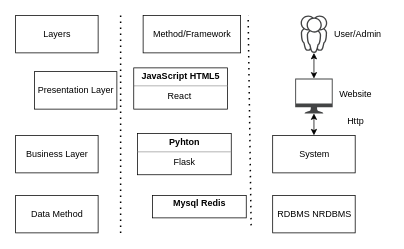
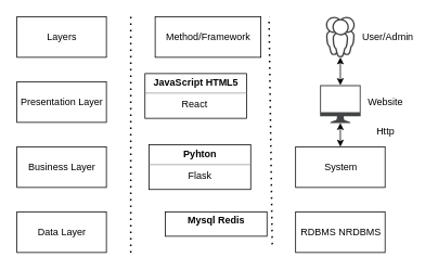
  <mxCell id="0" />
  <mxCell id="1" parent="0" />
  <mxCell id="2" value="Layers" style="html=1;" vertex="1" parent="1"><mxGeometry x="20" y="20" width="110" height="50" as="geometry" /></mxCell>
  <mxCell id="3" value="Method/Framework" style="html=1;" vertex="1" parent="1"><mxGeometry x="190" y="20" width="130" height="50" as="geometry" /></mxCell>
- <mxCell id="4" value="Presentation Layer" style="html=1;" vertex="1" parent="1"><mxGeometry x="45" y="95" width="110" height="50" as="geometry" /></mxCell>
+ <mxCell id="4" value="Presentation Layer" style="html=1;" vertex="1" parent="1"><mxGeometry x="20" y="100" width="110" height="50" as="geometry" /></mxCell>
  <mxCell id="5" value="Business Layer&lt;span style=&quot;color: rgba(0, 0, 0, 0); font-family: monospace; font-size: 0px; text-align: start;&quot;&gt;%3CmxGraphModel%3E%3Croot%3E%3CmxCell%20id%3D%220%22%2F%3E%3CmxCell%20id%3D%221%22%20parent%3D%220%22%2F%3E%3CmxCell%20id%3D%222%22%20value%3D%22Presentation%20Layer%22%20style%3D%22html%3D1%3B%22%20vertex%3D%221%22%20parent%3D%221%22%3E%3CmxGeometry%20x%3D%2290%22%20y%3D%22440%22%20width%3D%22110%22%20height%3D%2250%22%20as%3D%22geometry%22%2F%3E%3C%2FmxCell%3E%3C%2Froot%3E%3C%2FmxGraphModel%3E&lt;/span&gt;" style="html=1;" vertex="1" parent="1"><mxGeometry x="20" y="180" width="110" height="50" as="geometry" /></mxCell>
- <mxCell id="6" value="Data Method" style="html=1;" vertex="1" parent="1"><mxGeometry x="20" y="260" width="110" height="50" as="geometry" /></mxCell>
+ <mxCell id="6" value="Data Layer" style="html=1;" vertex="1" parent="1"><mxGeometry x="20" y="260" width="110" height="50" as="geometry" /></mxCell>
  <mxCell id="7" value="&lt;p style=&quot;margin:0px;margin-top:4px;text-align:center;&quot;&gt;&lt;b&gt;JavaScript HTML5&lt;/b&gt;&lt;/p&gt;&lt;hr size=&quot;1&quot;&gt;&lt;div style=&quot;text-align: center; height: 2px;&quot;&gt;React&amp;nbsp;&lt;/div&gt;" style="verticalAlign=top;align=left;overflow=fill;fontSize=12;fontFamily=Helvetica;html=1;" vertex="1" parent="1"><mxGeometry x="177.5" y="90" width="125" height="55" as="geometry" /></mxCell>
  <mxCell id="8" value="&lt;p style=&quot;margin:0px;margin-top:4px;text-align:center;&quot;&gt;&lt;b&gt;Pyhton&lt;/b&gt;&lt;/p&gt;&lt;hr size=&quot;1&quot;&gt;&lt;div style=&quot;text-align: center; height: 2px;&quot;&gt;Flask&lt;/div&gt;" style="verticalAlign=top;align=left;overflow=fill;fontSize=12;fontFamily=Helvetica;html=1;" vertex="1" parent="1"><mxGeometry x="182.5" y="177.5" width="125" height="55" as="geometry" /></mxCell>
  <mxCell id="9" value="&lt;p style=&quot;margin: 4px 0px 0px;&quot;&gt;&lt;b&gt;Mysql Redis&lt;/b&gt;&lt;/p&gt;" style="verticalAlign=top;align=center;overflow=fill;fontSize=12;fontFamily=Helvetica;html=1;" vertex="1" parent="1"><mxGeometry x="202.5" y="260" width="125" height="30" as="geometry" /></mxCell>
  <mxCell id="10" value="" style="endArrow=none;dashed=1;html=1;dashPattern=1 3;strokeWidth=2;rounded=0;" edge="1" parent="1"><mxGeometry width="50" height="50" relative="1" as="geometry"><mxPoint x="334" y="300" as="sourcePoint" /><mxPoint x="330" y="20" as="targetPoint" /></mxGeometry></mxCell>
  <mxCell id="11" value="" style="endArrow=none;dashed=1;html=1;dashPattern=1 3;strokeWidth=2;rounded=0;" edge="1" parent="1"><mxGeometry width="50" height="50" relative="1" as="geometry"><mxPoint x="160" y="310" as="sourcePoint" /><mxPoint x="160" y="20" as="targetPoint" /></mxGeometry></mxCell>
  <mxCell id="12" value="" style="sketch=0;pointerEvents=1;shadow=0;dashed=0;html=1;strokeColor=none;fillColor=#434445;aspect=fixed;labelPosition=center;verticalLabelPosition=bottom;verticalAlign=top;align=center;outlineConnect=0;shape=mxgraph.vvd.user_group;" vertex="1" parent="1"><mxGeometry x="400" y="20" width="35.5" height="50" as="geometry" /></mxCell>
  <mxCell id="13" value="User/Admin" style="text;html=1;align=center;verticalAlign=middle;resizable=0;points=[];autosize=1;strokeColor=none;fillColor=none;" vertex="1" parent="1"><mxGeometry x="435.5" y="35" width="80" height="20" as="geometry" /></mxCell>
  <mxCell id="14" value="" style="sketch=0;pointerEvents=1;shadow=0;dashed=0;html=1;strokeColor=none;fillColor=#434445;aspect=fixed;labelPosition=center;verticalLabelPosition=bottom;verticalAlign=top;align=center;outlineConnect=0;shape=mxgraph.vvd.monitor;" vertex="1" parent="1"><mxGeometry x="392.75" y="104.25" width="50" height="46.5" as="geometry" /></mxCell>
  <mxCell id="15" value="" style="endArrow=classic;startArrow=classic;html=1;rounded=0;" edge="1" parent="1" source="14" target="12"><mxGeometry width="50" height="50" relative="1" as="geometry"><mxPoint x="190" y="190" as="sourcePoint" /><mxPoint x="240" y="140" as="targetPoint" /></mxGeometry></mxCell>
  <mxCell id="16" value="Website" style="text;html=1;align=center;verticalAlign=middle;resizable=0;points=[];autosize=1;strokeColor=none;fillColor=none;" vertex="1" parent="1"><mxGeometry x="442.75" y="115" width="60" height="20" as="geometry" /></mxCell>
  <mxCell id="17" value="RDBMS NRDBMS" style="html=1;" vertex="1" parent="1"><mxGeometry x="362.75" y="260" width="110" height="50" as="geometry" /></mxCell>
  <mxCell id="18" value="System" style="html=1;" vertex="1" parent="1"><mxGeometry x="362.75" y="180" width="110" height="50" as="geometry" /></mxCell>
  <mxCell id="19" value="" style="endArrow=classic;startArrow=classic;html=1;rounded=0;entryX=0.5;entryY=0;entryDx=0;entryDy=0;" edge="1" parent="1" source="14" target="18"><mxGeometry width="50" height="50" relative="1" as="geometry"><mxPoint x="427.75" y="114.25" as="sourcePoint" /><mxPoint x="427.75" y="80" as="targetPoint" /></mxGeometry></mxCell>
  <mxCell id="20" value="Http" style="text;html=1;align=center;verticalAlign=middle;resizable=0;points=[];autosize=1;strokeColor=none;fillColor=none;" vertex="1" parent="1"><mxGeometry x="452.75" y="150.75" width="40" height="20" as="geometry" /></mxCell>
